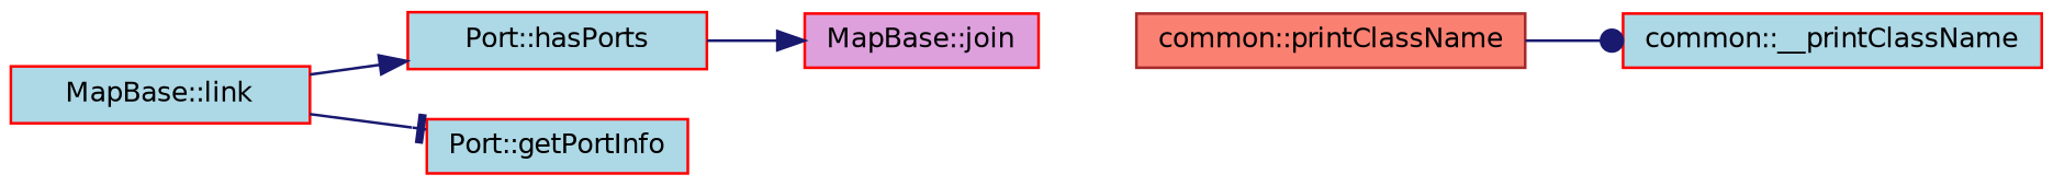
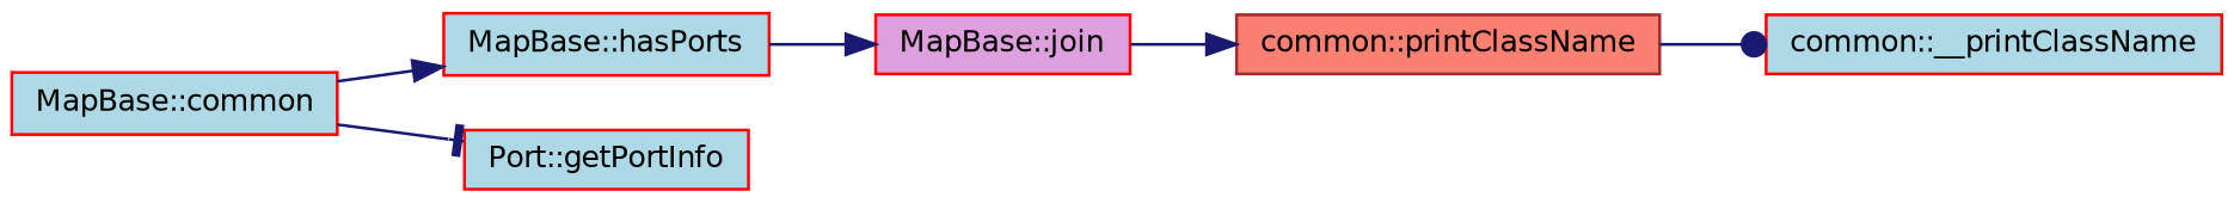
  digraph {
    rankdir=LR
    node [color=red fillcolor=lightblue fontname=Helvetica fontsize=10 shape=record style=filled]
    edge [arrowhead=normal color=midnightblue fontname=Helvetica fontsize=10 labelfontname=Helvetica labelfontsize=10 style=solid]
-   n1 [fontcolor=black height=0.2 label="MapBase::link" width=0.4]
-   n2 [height=0.2 label="Port::hasPorts" width=0.4]
+   n1 [fontcolor=black height=0.2 label="MapBase::common" width=0.4]
+   n2 [height=0.2 label="MapBase::hasPorts" width=0.4]
    n3 [height=0.2 label="Port::getPortInfo" width=0.4]
    n4 [fillcolor=plum height=0.2 label="MapBase::join" width=0.4]
    n5 [color=brown fillcolor=salmon height=0.2 label="common::printClassName" width=0.4]
    n6 [height=0.2 label="common::__printClassName" width=0.4]
    n1 -> n2
    n1 -> n3 [arrowhead=tee]
    n2 -> n4
+   n4 -> n5
    n5 -> n6 [arrowhead=dot]
  }
